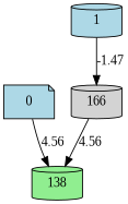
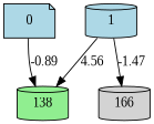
  digraph {
    fontname="Liberation Serif"
    rankdir=TB
    node [fillcolor=lightblue fontname="Liberation Serif" shape=cylinder style=filled]
    edge [fontname="Liberation Serif"]
    n1 [label=0 shape=note]
    n2 [fillcolor=lightgreen label=138]
    n3 [label=1]
    n4 [fillcolor=lightgray label=166]
-   n1 -> n2 [label=4.56]
+   n1 -> n2 [label=-0.89]
    n3 -> n4 [label=-1.47]
-   n4 -> n2 [label=4.56]
+   n3 -> n2 [label=4.56]
  }
